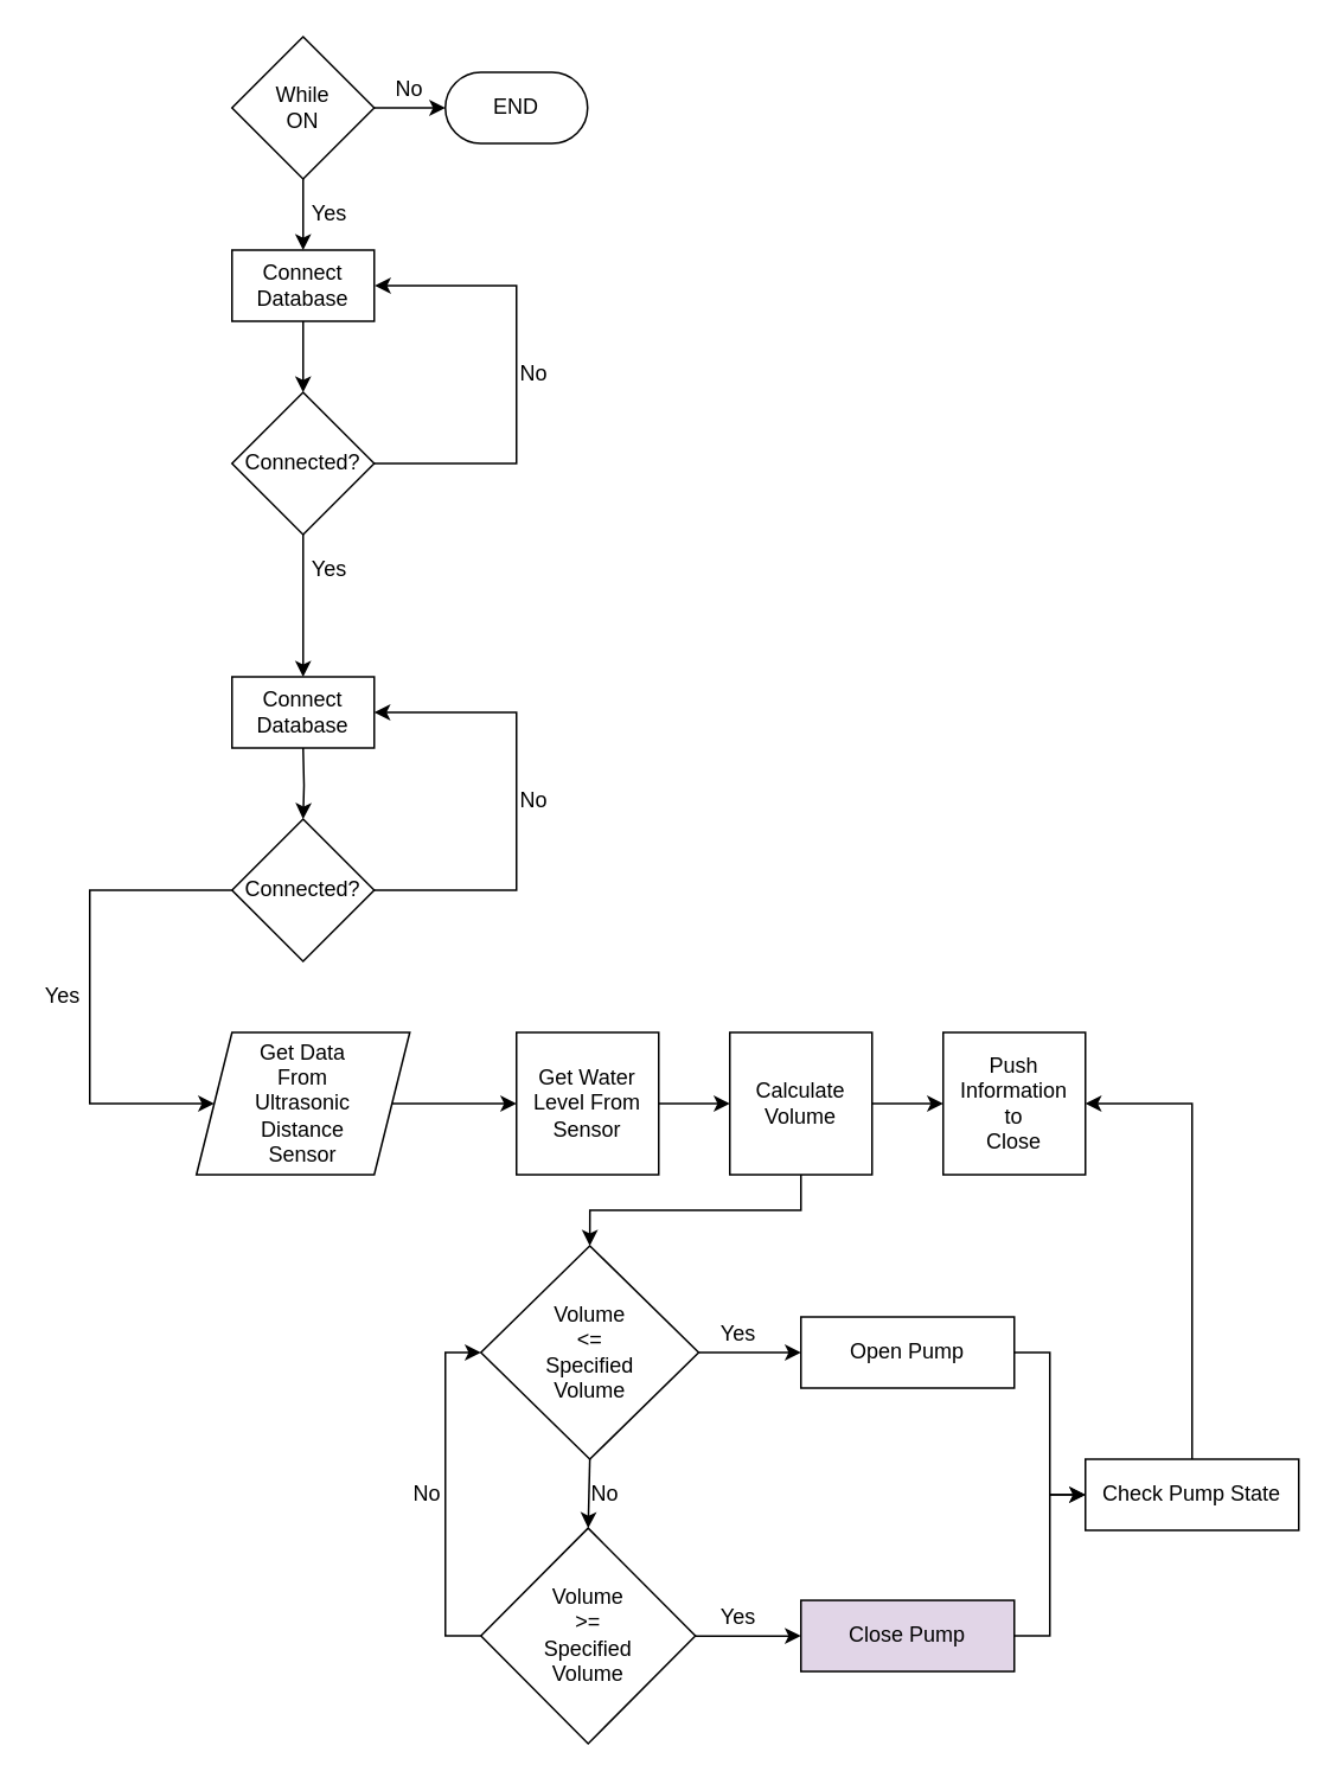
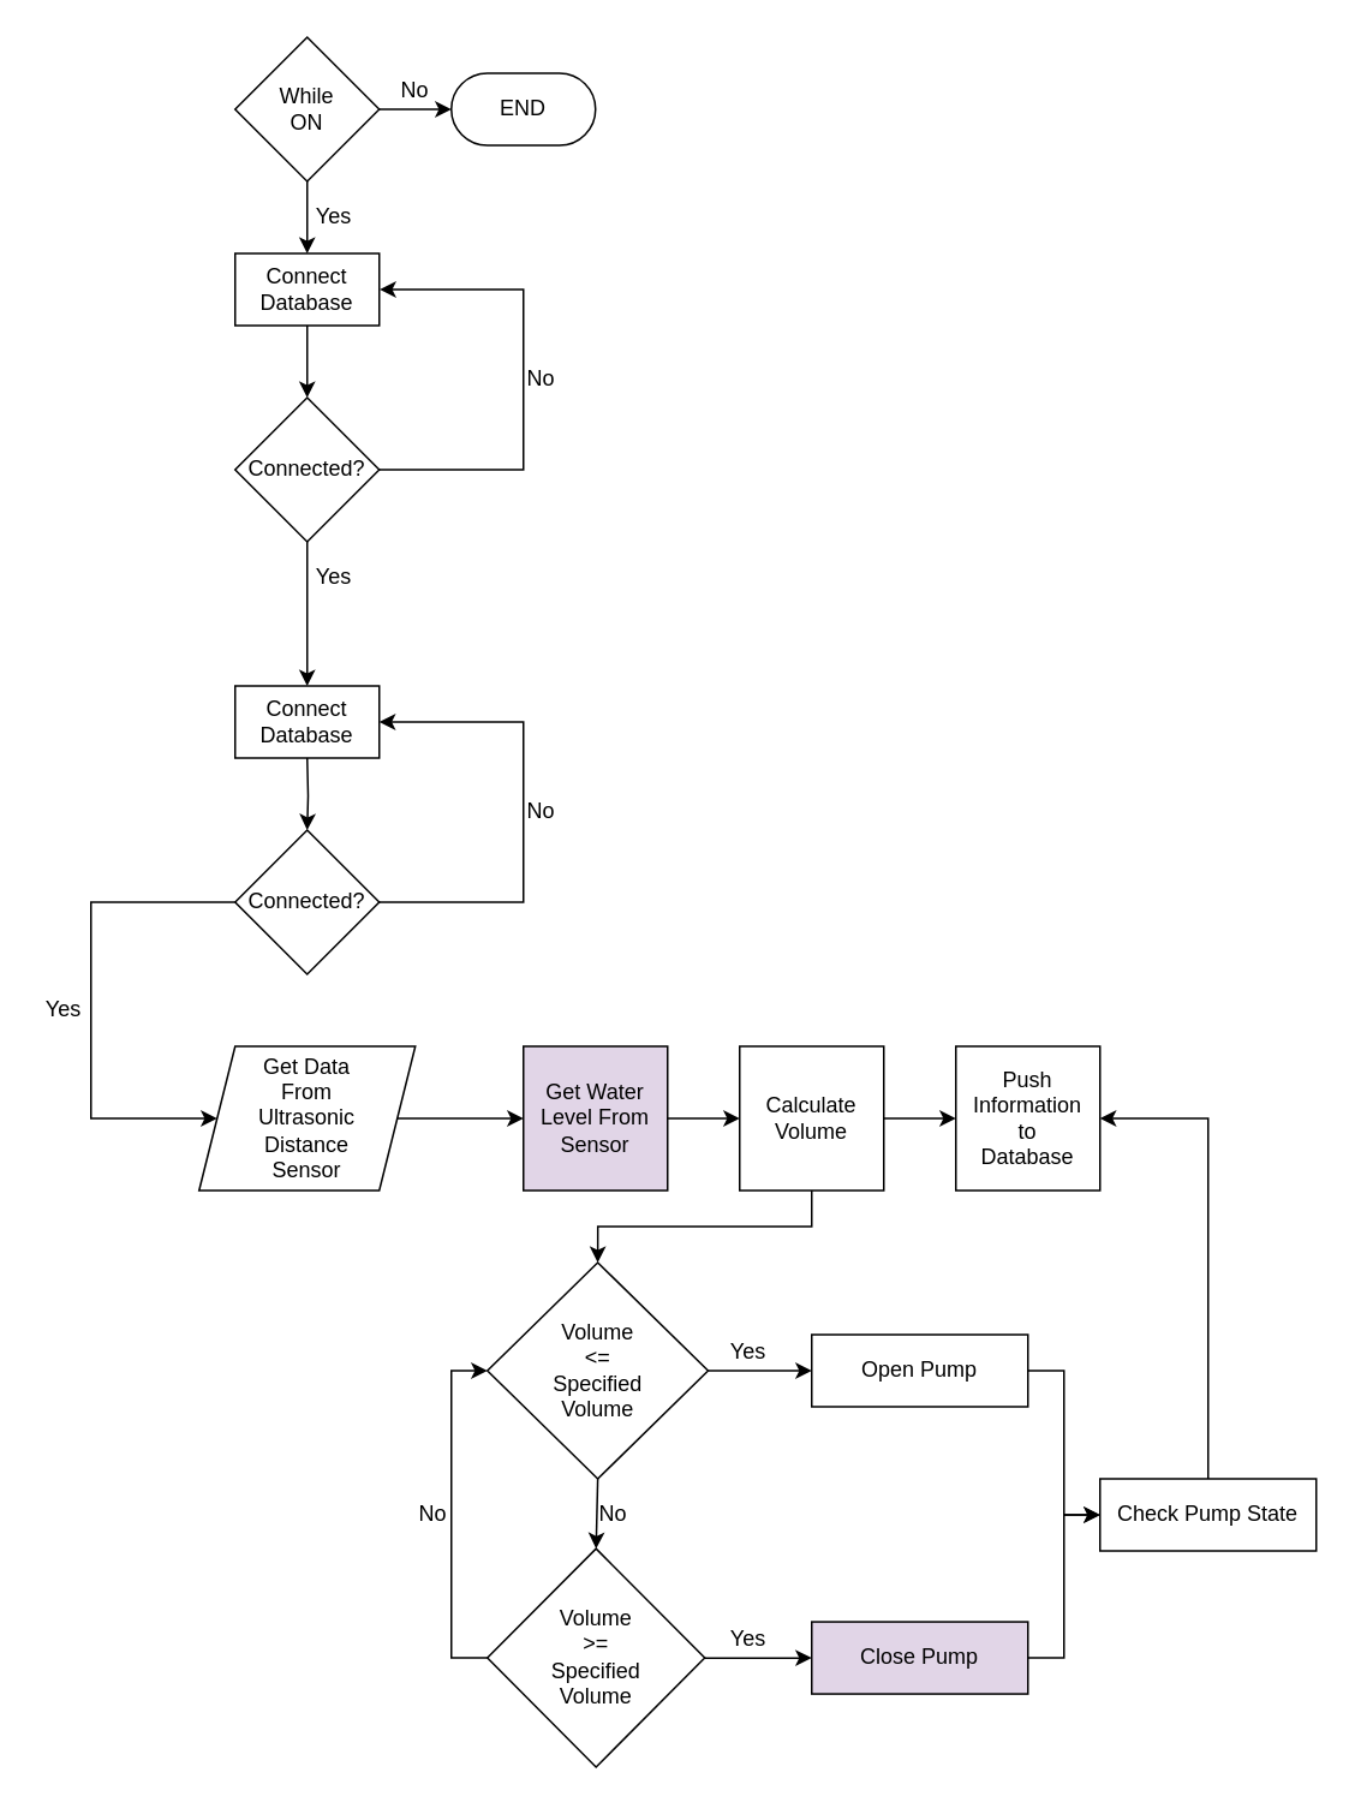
  <mxCell id="0" />
  <mxCell id="1" parent="0" />
  <mxCell id="2" style="edgeStyle=orthogonalEdgeStyle;rounded=0;orthogonalLoop=1;jettySize=auto;html=1;exitX=1;exitY=0.5;exitDx=0;exitDy=0;entryX=0;entryY=0.5;entryDx=0;entryDy=0;" parent="1" source="4" target="5" edge="1"><mxGeometry relative="1" as="geometry" /></mxCell>
  <mxCell id="3" style="edgeStyle=orthogonalEdgeStyle;rounded=0;orthogonalLoop=1;jettySize=auto;html=1;exitX=0.5;exitY=1;exitDx=0;exitDy=0;entryX=0.5;entryY=0;entryDx=0;entryDy=0;" edge="1" parent="1" source="4" target="40"><mxGeometry relative="1" as="geometry" /></mxCell>
  <mxCell id="4" value="While&lt;br&gt;ON" style="rhombus;whiteSpace=wrap;html=1;" parent="1" vertex="1"><mxGeometry x="130" y="20" width="80" height="80" as="geometry" /></mxCell>
  <mxCell id="5" value="END" style="rounded=1;whiteSpace=wrap;html=1;arcSize=50;" parent="1" vertex="1"><mxGeometry x="250" y="40" width="80" height="40" as="geometry" /></mxCell>
  <mxCell id="6" style="edgeStyle=orthogonalEdgeStyle;rounded=0;orthogonalLoop=1;jettySize=auto;html=1;exitX=0.5;exitY=1;exitDx=0;exitDy=0;" parent="1" target="10" edge="1"><mxGeometry relative="1" as="geometry"><mxPoint x="170" y="420" as="sourcePoint" /></mxGeometry></mxCell>
  <mxCell id="7" value="Connect&lt;br&gt;Database" style="rounded=0;whiteSpace=wrap;html=1;" parent="1" vertex="1"><mxGeometry x="130" y="380" width="80" height="40" as="geometry" /></mxCell>
  <mxCell id="8" style="edgeStyle=orthogonalEdgeStyle;rounded=0;orthogonalLoop=1;jettySize=auto;html=1;exitX=1;exitY=0.5;exitDx=0;exitDy=0;entryX=1;entryY=0.5;entryDx=0;entryDy=0;" parent="1" source="10" edge="1"><mxGeometry relative="1" as="geometry"><Array as="points"><mxPoint x="290" y="500" /><mxPoint x="290" y="400" /></Array><mxPoint x="210" y="400" as="targetPoint" /></mxGeometry></mxCell>
  <mxCell id="9" style="edgeStyle=orthogonalEdgeStyle;rounded=0;orthogonalLoop=1;jettySize=auto;html=1;exitX=0;exitY=0.5;exitDx=0;exitDy=0;entryX=0;entryY=0.5;entryDx=0;entryDy=0;" parent="1" source="10" target="12" edge="1"><mxGeometry relative="1" as="geometry"><Array as="points"><mxPoint x="50" y="500" /><mxPoint x="50" y="620" /></Array></mxGeometry></mxCell>
  <mxCell id="10" value="Connected?" style="rhombus;whiteSpace=wrap;html=1;" parent="1" vertex="1"><mxGeometry x="130" y="460" width="80" height="80" as="geometry" /></mxCell>
  <mxCell id="11" style="edgeStyle=orthogonalEdgeStyle;rounded=0;orthogonalLoop=1;jettySize=auto;html=1;exitX=1;exitY=0.5;exitDx=0;exitDy=0;entryX=0;entryY=0.5;entryDx=0;entryDy=0;" parent="1" source="12" target="14" edge="1"><mxGeometry relative="1" as="geometry" /></mxCell>
  <mxCell id="12" value="Get Data&lt;br&gt;From&lt;br&gt;Ultrasonic&lt;br&gt;Distance&lt;br&gt;Sensor" style="shape=parallelogram;perimeter=parallelogramPerimeter;whiteSpace=wrap;html=1;fixedSize=1;" parent="1" vertex="1"><mxGeometry x="110" y="580" width="120" height="80" as="geometry" /></mxCell>
  <mxCell id="13" style="edgeStyle=orthogonalEdgeStyle;rounded=0;orthogonalLoop=1;jettySize=auto;html=1;exitX=1;exitY=0.5;exitDx=0;exitDy=0;" parent="1" source="14" target="17" edge="1"><mxGeometry relative="1" as="geometry" /></mxCell>
- <mxCell id="14" value="Get Water&lt;br&gt;Level From&lt;br&gt;Sensor" style="whiteSpace=wrap;html=1;aspect=fixed;" parent="1" vertex="1"><mxGeometry x="290" y="580" width="80" height="80" as="geometry" /></mxCell>
+ <mxCell id="14" value="Get Water&lt;br&gt;Level From&lt;br&gt;Sensor" style="whiteSpace=wrap;html=1;aspect=fixed;fillColor=#e1d5e7;" parent="1" vertex="1"><mxGeometry x="290" y="580" width="80" height="80" as="geometry" /></mxCell>
  <mxCell id="15" style="edgeStyle=orthogonalEdgeStyle;rounded=0;orthogonalLoop=1;jettySize=auto;html=1;exitX=1;exitY=0.5;exitDx=0;exitDy=0;entryX=0;entryY=0.5;entryDx=0;entryDy=0;" parent="1" source="17" target="18" edge="1"><mxGeometry relative="1" as="geometry" /></mxCell>
  <mxCell id="16" style="edgeStyle=orthogonalEdgeStyle;rounded=0;orthogonalLoop=1;jettySize=auto;html=1;exitX=0.5;exitY=1;exitDx=0;exitDy=0;entryX=0.5;entryY=0;entryDx=0;entryDy=0;" parent="1" source="17" target="21" edge="1"><mxGeometry relative="1" as="geometry" /></mxCell>
  <mxCell id="17" value="Calculate&lt;br&gt;Volume" style="whiteSpace=wrap;html=1;aspect=fixed;" parent="1" vertex="1"><mxGeometry x="410" y="580" width="80" height="80" as="geometry" /></mxCell>
- <mxCell id="18" value="Push&lt;br&gt;Information&lt;br&gt;to&lt;br&gt;Close" style="whiteSpace=wrap;html=1;aspect=fixed;" parent="1" vertex="1"><mxGeometry x="530" y="580" width="80" height="80" as="geometry" /></mxCell>
+ <mxCell id="18" value="Push&lt;br&gt;Information&lt;br&gt;to&lt;br&gt;Database" style="whiteSpace=wrap;html=1;aspect=fixed;" parent="1" vertex="1"><mxGeometry x="530" y="580" width="80" height="80" as="geometry" /></mxCell>
  <mxCell id="19" style="edgeStyle=orthogonalEdgeStyle;rounded=0;orthogonalLoop=1;jettySize=auto;html=1;exitX=0.5;exitY=1;exitDx=0;exitDy=0;entryX=0.5;entryY=0;entryDx=0;entryDy=0;" parent="1" source="21" target="24" edge="1"><mxGeometry relative="1" as="geometry" /></mxCell>
  <mxCell id="20" style="edgeStyle=orthogonalEdgeStyle;rounded=0;orthogonalLoop=1;jettySize=auto;html=1;exitX=1;exitY=0.5;exitDx=0;exitDy=0;entryX=0;entryY=0.5;entryDx=0;entryDy=0;" parent="1" source="21" target="26" edge="1"><mxGeometry relative="1" as="geometry" /></mxCell>
  <mxCell id="21" value="Volume&lt;br&gt;&amp;lt;=&lt;br&gt;Specified&lt;br&gt;Volume" style="rhombus;whiteSpace=wrap;html=1;" parent="1" vertex="1"><mxGeometry x="270" y="700" width="122.5" height="120" as="geometry" /></mxCell>
  <mxCell id="22" value="" style="edgeStyle=orthogonalEdgeStyle;rounded=0;orthogonalLoop=1;jettySize=auto;html=1;" parent="1" source="24" target="28" edge="1"><mxGeometry relative="1" as="geometry" /></mxCell>
  <mxCell id="23" style="edgeStyle=orthogonalEdgeStyle;rounded=0;orthogonalLoop=1;jettySize=auto;html=1;exitX=0;exitY=0.5;exitDx=0;exitDy=0;entryX=0;entryY=0.5;entryDx=0;entryDy=0;" parent="1" source="24" target="21" edge="1"><mxGeometry relative="1" as="geometry" /></mxCell>
  <mxCell id="24" value="Volume&lt;br&gt;&amp;gt;=&lt;br&gt;Specified&lt;br&gt;Volume" style="rhombus;whiteSpace=wrap;html=1;" parent="1" vertex="1"><mxGeometry x="270" y="858.76" width="120.63" height="121.25" as="geometry" /></mxCell>
  <mxCell id="25" style="edgeStyle=orthogonalEdgeStyle;rounded=0;orthogonalLoop=1;jettySize=auto;html=1;exitX=1;exitY=0.5;exitDx=0;exitDy=0;entryX=0;entryY=0.5;entryDx=0;entryDy=0;" parent="1" source="26" target="30" edge="1"><mxGeometry relative="1" as="geometry" /></mxCell>
  <mxCell id="26" value="Open Pump" style="rounded=0;whiteSpace=wrap;html=1;" parent="1" vertex="1"><mxGeometry x="450" y="740" width="120" height="40" as="geometry" /></mxCell>
  <mxCell id="27" style="edgeStyle=orthogonalEdgeStyle;rounded=0;orthogonalLoop=1;jettySize=auto;html=1;exitX=1;exitY=0.5;exitDx=0;exitDy=0;entryX=0;entryY=0.5;entryDx=0;entryDy=0;" parent="1" source="28" target="30" edge="1"><mxGeometry relative="1" as="geometry" /></mxCell>
  <mxCell id="28" value="Close Pump" style="rounded=0;whiteSpace=wrap;html=1;fillColor=#e1d5e7;" parent="1" vertex="1"><mxGeometry x="450" y="899.38" width="120" height="40" as="geometry" /></mxCell>
  <mxCell id="29" style="edgeStyle=orthogonalEdgeStyle;rounded=0;orthogonalLoop=1;jettySize=auto;html=1;entryX=1;entryY=0.5;entryDx=0;entryDy=0;" parent="1" source="30" target="18" edge="1"><mxGeometry relative="1" as="geometry" /></mxCell>
  <mxCell id="30" value="Check Pump State" style="rounded=0;whiteSpace=wrap;html=1;" parent="1" vertex="1"><mxGeometry x="610" y="820" width="120" height="40" as="geometry" /></mxCell>
  <mxCell id="31" value="Yes" style="text;html=1;strokeColor=none;fillColor=none;align=center;verticalAlign=middle;whiteSpace=wrap;rounded=0;" parent="1" vertex="1"><mxGeometry x="170" y="110" width="30" height="20" as="geometry" /></mxCell>
  <mxCell id="32" value="Yes" style="text;html=1;strokeColor=none;fillColor=none;align=center;verticalAlign=middle;whiteSpace=wrap;rounded=0;" parent="1" vertex="1"><mxGeometry x="400" y="740" width="30" height="20" as="geometry" /></mxCell>
  <mxCell id="33" value="Yes" style="text;html=1;strokeColor=none;fillColor=none;align=center;verticalAlign=middle;whiteSpace=wrap;rounded=0;" parent="1" vertex="1"><mxGeometry x="400" y="899.38" width="30" height="20" as="geometry" /></mxCell>
  <mxCell id="34" value="Yes" style="text;html=1;strokeColor=none;fillColor=none;align=center;verticalAlign=middle;whiteSpace=wrap;rounded=0;" parent="1" vertex="1"><mxGeometry x="20" y="550" width="30" height="20" as="geometry" /></mxCell>
  <mxCell id="35" value="No" style="text;html=1;strokeColor=none;fillColor=none;align=center;verticalAlign=middle;whiteSpace=wrap;rounded=0;" parent="1" vertex="1"><mxGeometry x="230" y="830" width="20" height="20" as="geometry" /></mxCell>
  <mxCell id="36" value="No" style="text;html=1;strokeColor=none;fillColor=none;align=center;verticalAlign=middle;whiteSpace=wrap;rounded=0;" parent="1" vertex="1"><mxGeometry x="330" y="830" width="20" height="20" as="geometry" /></mxCell>
  <mxCell id="37" value="No" style="text;html=1;strokeColor=none;fillColor=none;align=center;verticalAlign=middle;whiteSpace=wrap;rounded=0;" parent="1" vertex="1"><mxGeometry x="290" y="440" width="20" height="20" as="geometry" /></mxCell>
  <mxCell id="38" value="No" style="text;html=1;strokeColor=none;fillColor=none;align=center;verticalAlign=middle;whiteSpace=wrap;rounded=0;" parent="1" vertex="1"><mxGeometry x="220" y="40" width="20" height="20" as="geometry" /></mxCell>
  <mxCell id="39" style="edgeStyle=orthogonalEdgeStyle;rounded=0;orthogonalLoop=1;jettySize=auto;html=1;exitX=0.5;exitY=1;exitDx=0;exitDy=0;entryX=0.5;entryY=0;entryDx=0;entryDy=0;" edge="1" parent="1" source="40" target="43"><mxGeometry relative="1" as="geometry" /></mxCell>
  <mxCell id="40" value="Connect&lt;br&gt;Database" style="rounded=0;whiteSpace=wrap;html=1;" vertex="1" parent="1"><mxGeometry x="130" y="140" width="80" height="40" as="geometry" /></mxCell>
  <mxCell id="41" style="edgeStyle=orthogonalEdgeStyle;rounded=0;orthogonalLoop=1;jettySize=auto;html=1;exitX=0.5;exitY=1;exitDx=0;exitDy=0;entryX=0.5;entryY=0;entryDx=0;entryDy=0;" edge="1" parent="1" source="43" target="7"><mxGeometry relative="1" as="geometry" /></mxCell>
  <mxCell id="42" style="edgeStyle=orthogonalEdgeStyle;rounded=0;orthogonalLoop=1;jettySize=auto;html=1;exitX=1;exitY=0.5;exitDx=0;exitDy=0;" edge="1" parent="1" source="43"><mxGeometry relative="1" as="geometry"><mxPoint x="210.286" y="160" as="targetPoint" /><Array as="points"><mxPoint x="290" y="260" /><mxPoint x="290" y="160" /></Array></mxGeometry></mxCell>
  <mxCell id="43" value="Connected?" style="rhombus;whiteSpace=wrap;html=1;" vertex="1" parent="1"><mxGeometry x="130" y="220" width="80" height="80" as="geometry" /></mxCell>
  <mxCell id="44" value="Yes" style="text;html=1;strokeColor=none;fillColor=none;align=center;verticalAlign=middle;whiteSpace=wrap;rounded=0;" vertex="1" parent="1"><mxGeometry x="170" y="310" width="30" height="20" as="geometry" /></mxCell>
  <mxCell id="45" value="No" style="text;html=1;strokeColor=none;fillColor=none;align=center;verticalAlign=middle;whiteSpace=wrap;rounded=0;" vertex="1" parent="1"><mxGeometry x="290" y="200" width="20" height="20" as="geometry" /></mxCell>
